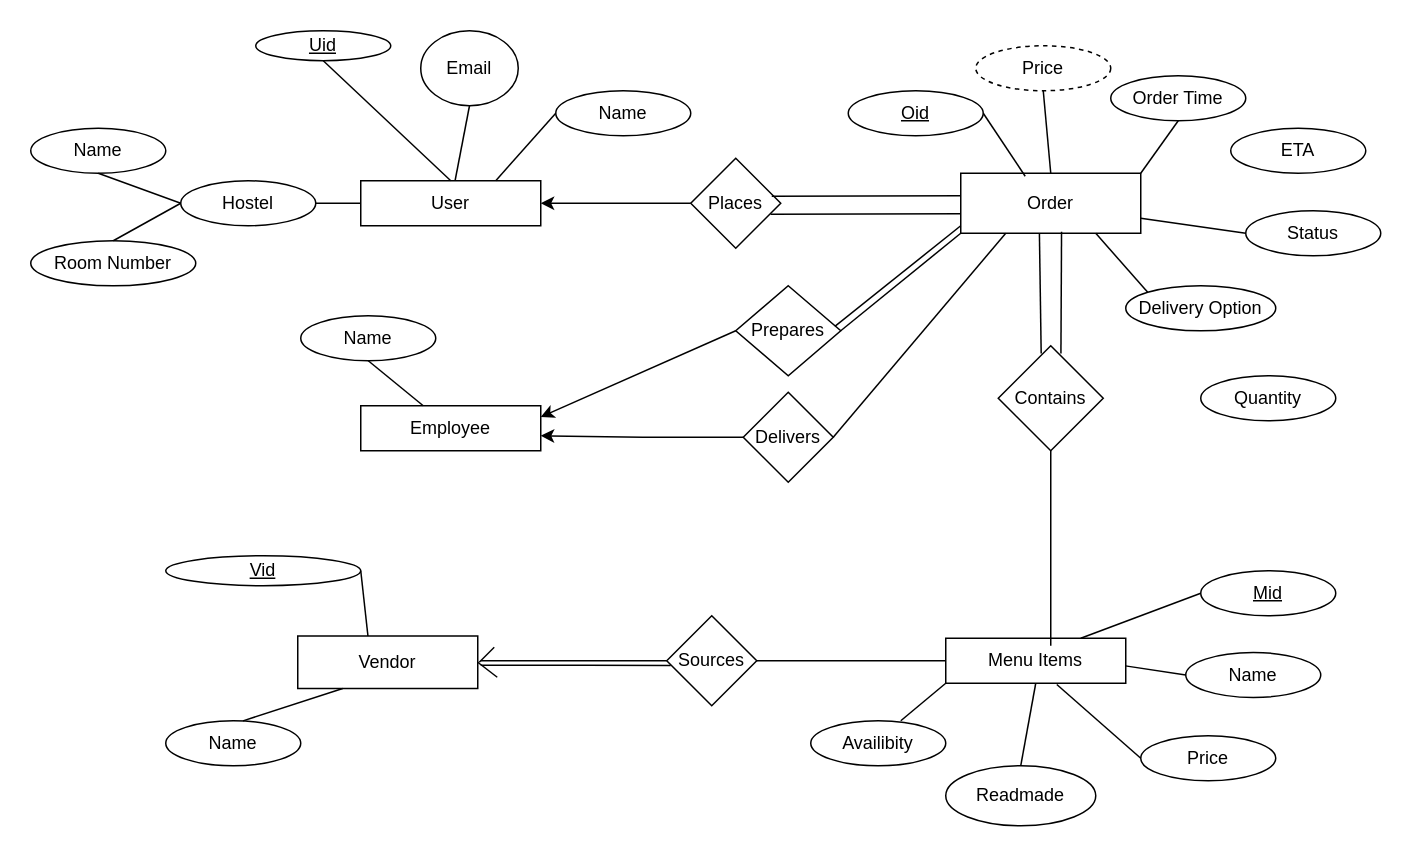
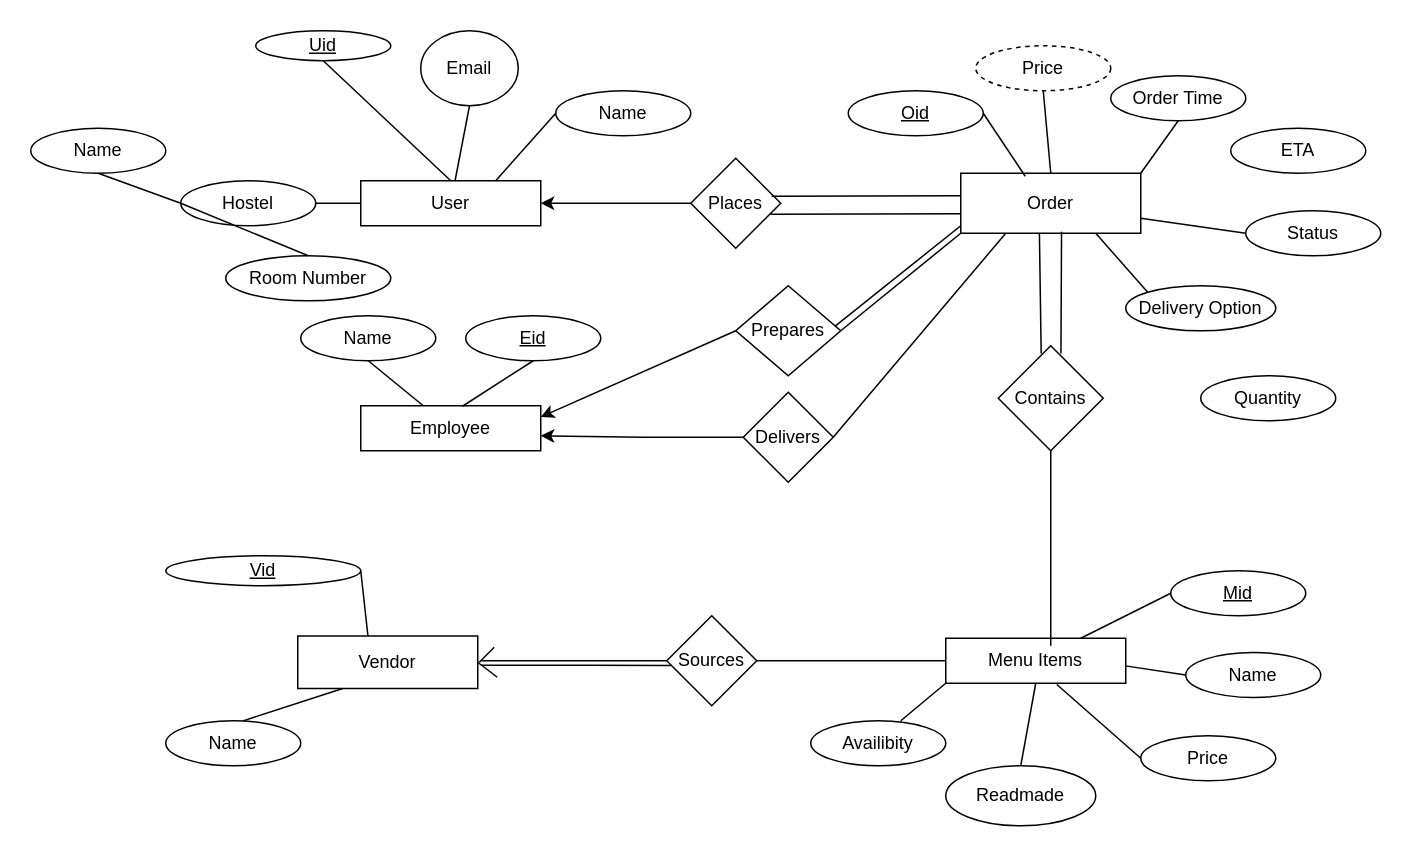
  <mxCell id="0" />
  <mxCell id="1" parent="0" />
  <mxCell id="2" value="User" style="rounded=0;whiteSpace=wrap;html=1;" vertex="1" parent="1"><mxGeometry x="240" y="120" width="120" height="30" as="geometry" /></mxCell>
  <mxCell id="3" value="&lt;u&gt;Uid&lt;/u&gt;" style="ellipse;whiteSpace=wrap;html=1;" vertex="1" parent="1"><mxGeometry x="170" y="20" width="90" height="20" as="geometry" /></mxCell>
  <mxCell id="4" value="Email" style="ellipse;whiteSpace=wrap;html=1;" vertex="1" parent="1"><mxGeometry x="280" y="20" width="65" height="50" as="geometry" /></mxCell>
  <mxCell id="5" value="Name" style="ellipse;whiteSpace=wrap;html=1;" vertex="1" parent="1"><mxGeometry x="370" y="60" width="90" height="30" as="geometry" /></mxCell>
  <mxCell id="6" value="Hostel" style="ellipse;whiteSpace=wrap;html=1;" vertex="1" parent="1"><mxGeometry x="120" y="120" width="90" height="30" as="geometry" /></mxCell>
  <mxCell id="7" value="Name" style="ellipse;whiteSpace=wrap;html=1;" vertex="1" parent="1"><mxGeometry x="20" y="85" width="90" height="30" as="geometry" /></mxCell>
  <mxCell id="8" style="edgeStyle=orthogonalEdgeStyle;rounded=0;orthogonalLoop=1;jettySize=auto;html=1;exitX=0.5;exitY=1;exitDx=0;exitDy=0;" edge="1" parent="1" source="6" target="6"><mxGeometry relative="1" as="geometry" /></mxCell>
- <mxCell id="9" value="Room Number" style="ellipse;whiteSpace=wrap;html=1;" vertex="1" parent="1"><mxGeometry x="20" y="160" width="110" height="30" as="geometry" /></mxCell>
+ <mxCell id="9" value="Room Number" style="ellipse;whiteSpace=wrap;html=1;" vertex="1" parent="1"><mxGeometry x="150" y="170" width="110" height="30" as="geometry" /></mxCell>
  <mxCell id="10" style="edgeStyle=orthogonalEdgeStyle;rounded=0;orthogonalLoop=1;jettySize=auto;html=1;entryX=1;entryY=0.5;entryDx=0;entryDy=0;" edge="1" parent="1" source="11" target="2"><mxGeometry relative="1" as="geometry" /></mxCell>
  <mxCell id="11" value="Places" style="rhombus;whiteSpace=wrap;html=1;" vertex="1" parent="1"><mxGeometry x="460" y="105" width="60" height="60" as="geometry" /></mxCell>
  <mxCell id="12" value="Order" style="rounded=0;whiteSpace=wrap;html=1;" vertex="1" parent="1"><mxGeometry x="640" y="115" width="120" height="40" as="geometry" /></mxCell>
  <mxCell id="13" value="&lt;u&gt;Oid&lt;/u&gt;" style="ellipse;whiteSpace=wrap;html=1;" vertex="1" parent="1"><mxGeometry x="565" y="60" width="90" height="30" as="geometry" /></mxCell>
  <mxCell id="14" value="Price" style="ellipse;whiteSpace=wrap;html=1;dashed=1;" vertex="1" parent="1"><mxGeometry x="650" y="30" width="90" height="30" as="geometry" /></mxCell>
  <mxCell id="15" value="Order Time" style="ellipse;whiteSpace=wrap;html=1;" vertex="1" parent="1"><mxGeometry x="740" y="50" width="90" height="30" as="geometry" /></mxCell>
  <mxCell id="16" value="ETA" style="ellipse;whiteSpace=wrap;html=1;" vertex="1" parent="1"><mxGeometry x="820" y="85" width="90" height="30" as="geometry" /></mxCell>
  <mxCell id="17" value="Delivery Option" style="ellipse;whiteSpace=wrap;html=1;" vertex="1" parent="1"><mxGeometry x="750" y="190" width="100" height="30" as="geometry" /></mxCell>
  <mxCell id="18" value="Status" style="ellipse;whiteSpace=wrap;html=1;" vertex="1" parent="1"><mxGeometry x="830" y="140" width="90" height="30" as="geometry" /></mxCell>
  <mxCell id="19" value="Contains" style="rhombus;whiteSpace=wrap;html=1;" vertex="1" parent="1"><mxGeometry x="665" y="230" width="70" height="70" as="geometry" /></mxCell>
  <mxCell id="20" value="Quantity" style="ellipse;whiteSpace=wrap;html=1;" vertex="1" parent="1"><mxGeometry x="800" y="250" width="90" height="30" as="geometry" /></mxCell>
- <mxCell id="21" value="&lt;u&gt;Mid&lt;/u&gt;" style="ellipse;whiteSpace=wrap;html=1;" vertex="1" parent="1"><mxGeometry x="800" y="380" width="90" height="30" as="geometry" /></mxCell>
+ <mxCell id="21" value="&lt;u&gt;Mid&lt;/u&gt;" style="ellipse;whiteSpace=wrap;html=1;" vertex="1" parent="1"><mxGeometry x="780" y="380" width="90" height="30" as="geometry" /></mxCell>
  <mxCell id="22" value="Menu Items" style="rounded=0;whiteSpace=wrap;html=1;" vertex="1" parent="1"><mxGeometry x="630" y="425" width="120" height="30" as="geometry" /></mxCell>
  <mxCell id="23" value="Name&lt;span style=&quot;color: rgba(0 , 0 , 0 , 0) ; font-family: monospace ; font-size: 0px&quot;&gt;%3CmxGraphModel%3E%3Croot%3E%3CmxCell%20id%3D%220%22%2F%3E%3CmxCell%20id%3D%221%22%20parent%3D%220%22%2F%3E%3CmxCell%20id%3D%222%22%20value%3D%22Name%22%20style%3D%22ellipse%3BwhiteSpace%3Dwrap%3Bhtml%3D1%3B%22%20vertex%3D%221%22%20parent%3D%221%22%3E%3CmxGeometry%20x%3D%22310%22%20y%3D%22200%22%20width%3D%2290%22%20height%3D%2230%22%20as%3D%22geometry%22%2F%3E%3C%2FmxCell%3E%3C%2Froot%3E%3C%2FmxGraphModel%3E&lt;/span&gt;" style="ellipse;whiteSpace=wrap;html=1;" vertex="1" parent="1"><mxGeometry x="790" y="434.5" width="90" height="30" as="geometry" /></mxCell>
  <mxCell id="24" value="Price" style="ellipse;whiteSpace=wrap;html=1;" vertex="1" parent="1"><mxGeometry x="760" y="490" width="90" height="30" as="geometry" /></mxCell>
  <mxCell id="25" value="Readmade" style="ellipse;whiteSpace=wrap;html=1;" vertex="1" parent="1"><mxGeometry x="630" y="510" width="100" height="40" as="geometry" /></mxCell>
  <mxCell id="26" value="Availibity" style="ellipse;whiteSpace=wrap;html=1;" vertex="1" parent="1"><mxGeometry x="540" y="480" width="90" height="30" as="geometry" /></mxCell>
  <mxCell id="27" value="Sources" style="rhombus;whiteSpace=wrap;html=1;" vertex="1" parent="1"><mxGeometry x="444" y="410" width="60" height="60" as="geometry" /></mxCell>
  <mxCell id="28" value="Vendor" style="rounded=0;whiteSpace=wrap;html=1;" vertex="1" parent="1"><mxGeometry x="198" y="423.5" width="120" height="35" as="geometry" /></mxCell>
  <mxCell id="29" value="&lt;u&gt;Vid&lt;/u&gt;" style="ellipse;whiteSpace=wrap;html=1;" vertex="1" parent="1"><mxGeometry x="110" y="370" width="130" height="20" as="geometry" /></mxCell>
  <mxCell id="30" value="Name" style="ellipse;whiteSpace=wrap;html=1;" vertex="1" parent="1"><mxGeometry x="110" y="480" width="90" height="30" as="geometry" /></mxCell>
  <mxCell id="31" value="Employee" style="rounded=0;whiteSpace=wrap;html=1;" vertex="1" parent="1"><mxGeometry x="240" y="270" width="120" height="30" as="geometry" /></mxCell>
  <mxCell id="32" value="Name" style="ellipse;whiteSpace=wrap;html=1;" vertex="1" parent="1"><mxGeometry x="200" y="210" width="90" height="30" as="geometry" /></mxCell>
+ <mxCell id="33" value="&lt;u&gt;Eid&lt;/u&gt;" style="ellipse;whiteSpace=wrap;html=1;" vertex="1" parent="1"><mxGeometry x="310" y="210" width="90" height="30" as="geometry" /></mxCell>
  <mxCell id="34" value="Prepares" style="rhombus;whiteSpace=wrap;html=1;" vertex="1" parent="1"><mxGeometry x="490" y="190" width="70" height="60" as="geometry" /></mxCell>
  <mxCell id="35" style="edgeStyle=orthogonalEdgeStyle;rounded=0;orthogonalLoop=1;jettySize=auto;html=1;" edge="1" parent="1" source="36"><mxGeometry relative="1" as="geometry"><mxPoint x="360" y="290" as="targetPoint" /></mxGeometry></mxCell>
  <mxCell id="36" value="Delivers" style="rhombus;whiteSpace=wrap;html=1;" vertex="1" parent="1"><mxGeometry x="495" y="261" width="60" height="60" as="geometry" /></mxCell>
  <mxCell id="37" value="" style="endArrow=none;html=1;rounded=0;exitX=0.5;exitY=1;exitDx=0;exitDy=0;entryX=0.5;entryY=0;entryDx=0;entryDy=0;" edge="1" parent="1" source="3" target="2"><mxGeometry width="50" height="50" relative="1" as="geometry"><mxPoint x="500" y="280" as="sourcePoint" /><mxPoint x="550" y="230" as="targetPoint" /></mxGeometry></mxCell>
  <mxCell id="38" value="" style="endArrow=none;html=1;rounded=0;entryX=0;entryY=0.5;entryDx=0;entryDy=0;exitX=0.5;exitY=0;exitDx=0;exitDy=0;" edge="1" parent="1" source="9" target="6"><mxGeometry width="50" height="50" relative="1" as="geometry"><mxPoint x="110" y="260" as="sourcePoint" /><mxPoint x="160" y="210" as="targetPoint" /></mxGeometry></mxCell>
  <mxCell id="39" value="" style="endArrow=none;html=1;rounded=0;entryX=0;entryY=0.5;entryDx=0;entryDy=0;exitX=0.5;exitY=1;exitDx=0;exitDy=0;" edge="1" parent="1" source="7" target="6"><mxGeometry width="50" height="50" relative="1" as="geometry"><mxPoint x="110" y="105" as="sourcePoint" /><mxPoint x="160" y="55" as="targetPoint" /></mxGeometry></mxCell>
  <mxCell id="40" value="" style="endArrow=none;html=1;rounded=0;exitX=0.5;exitY=1;exitDx=0;exitDy=0;" edge="1" parent="1" source="4" target="2"><mxGeometry width="50" height="50" relative="1" as="geometry"><mxPoint x="225" y="60" as="sourcePoint" /><mxPoint x="300" y="110" as="targetPoint" /></mxGeometry></mxCell>
  <mxCell id="41" value="" style="endArrow=none;html=1;rounded=0;exitX=0.75;exitY=0;exitDx=0;exitDy=0;entryX=0;entryY=0.5;entryDx=0;entryDy=0;" edge="1" parent="1" source="2" target="5"><mxGeometry width="50" height="50" relative="1" as="geometry"><mxPoint x="235" y="70" as="sourcePoint" /><mxPoint x="320" y="140" as="targetPoint" /></mxGeometry></mxCell>
  <mxCell id="42" value="" style="endArrow=none;html=1;rounded=0;entryX=0;entryY=0.25;entryDx=0;entryDy=0;exitX=0.9;exitY=0.423;exitDx=0;exitDy=0;exitPerimeter=0;" edge="1" parent="1" source="11"><mxGeometry width="50" height="50" relative="1" as="geometry"><mxPoint x="520" y="130" as="sourcePoint" /><mxPoint x="640" y="130" as="targetPoint" /></mxGeometry></mxCell>
  <mxCell id="43" value="" style="endArrow=none;html=1;rounded=0;entryX=0;entryY=0.5;entryDx=0;entryDy=0;exitX=0.887;exitY=0.623;exitDx=0;exitDy=0;exitPerimeter=0;" edge="1" parent="1" source="11"><mxGeometry width="50" height="50" relative="1" as="geometry"><mxPoint x="520" y="142" as="sourcePoint" /><mxPoint x="640" y="142" as="targetPoint" /></mxGeometry></mxCell>
  <mxCell id="44" value="" style="endArrow=none;html=1;rounded=0;exitX=0.358;exitY=0.05;exitDx=0;exitDy=0;entryX=1;entryY=0.5;entryDx=0;entryDy=0;exitPerimeter=0;" edge="1" parent="1" source="12" target="13"><mxGeometry width="50" height="50" relative="1" as="geometry"><mxPoint x="255" y="90" as="sourcePoint" /><mxPoint x="340" y="160" as="targetPoint" /></mxGeometry></mxCell>
  <mxCell id="45" value="" style="endArrow=none;html=1;rounded=0;exitX=0.5;exitY=1;exitDx=0;exitDy=0;entryX=0.5;entryY=0;entryDx=0;entryDy=0;" edge="1" parent="1" source="14" target="12"><mxGeometry width="50" height="50" relative="1" as="geometry"><mxPoint x="265" y="100" as="sourcePoint" /><mxPoint x="350" y="170" as="targetPoint" /></mxGeometry></mxCell>
  <mxCell id="46" value="" style="endArrow=none;html=1;rounded=0;exitX=0.5;exitY=1;exitDx=0;exitDy=0;entryX=1;entryY=0;entryDx=0;entryDy=0;" edge="1" parent="1" source="15" target="12"><mxGeometry width="50" height="50" relative="1" as="geometry"><mxPoint x="275" y="110" as="sourcePoint" /><mxPoint x="360" y="180" as="targetPoint" /></mxGeometry></mxCell>
  <mxCell id="47" value="" style="endArrow=none;html=1;rounded=0;exitX=1;exitY=0.75;exitDx=0;exitDy=0;entryX=0;entryY=0.5;entryDx=0;entryDy=0;" edge="1" parent="1" source="12" target="18"><mxGeometry width="50" height="50" relative="1" as="geometry"><mxPoint x="770" y="145" as="sourcePoint" /><mxPoint x="843.18" y="120.607" as="targetPoint" /></mxGeometry></mxCell>
  <mxCell id="48" value="" style="endArrow=none;html=1;rounded=0;exitX=0.75;exitY=1;exitDx=0;exitDy=0;entryX=0;entryY=0;entryDx=0;entryDy=0;" edge="1" parent="1" source="12" target="17"><mxGeometry width="50" height="50" relative="1" as="geometry"><mxPoint x="780" y="155" as="sourcePoint" /><mxPoint x="853.18" y="130.607" as="targetPoint" /></mxGeometry></mxCell>
  <mxCell id="49" value="" style="endArrow=none;html=1;rounded=0;exitX=0.409;exitY=0.074;exitDx=0;exitDy=0;entryX=0.437;entryY=1.005;entryDx=0;entryDy=0;exitPerimeter=0;entryPerimeter=0;" edge="1" parent="1" source="19" target="12"><mxGeometry width="50" height="50" relative="1" as="geometry"><mxPoint x="790" y="165" as="sourcePoint" /><mxPoint x="863.18" y="140.607" as="targetPoint" /></mxGeometry></mxCell>
  <mxCell id="50" value="" style="endArrow=none;html=1;rounded=0;exitX=0.597;exitY=0.074;exitDx=0;exitDy=0;entryX=0.56;entryY=0.975;entryDx=0;entryDy=0;exitPerimeter=0;entryPerimeter=0;" edge="1" parent="1" source="19" target="12"><mxGeometry width="50" height="50" relative="1" as="geometry"><mxPoint x="800" y="175" as="sourcePoint" /><mxPoint x="873.18" y="150.607" as="targetPoint" /></mxGeometry></mxCell>
  <mxCell id="51" value="" style="endArrow=none;html=1;rounded=0;entryX=0.5;entryY=1;entryDx=0;entryDy=0;" edge="1" parent="1" target="19"><mxGeometry width="50" height="50" relative="1" as="geometry"><mxPoint x="700" y="430" as="sourcePoint" /><mxPoint x="883.18" y="160.607" as="targetPoint" /></mxGeometry></mxCell>
  <mxCell id="52" value="" style="endArrow=none;html=1;rounded=0;exitX=0.75;exitY=0;exitDx=0;exitDy=0;entryX=0;entryY=0.5;entryDx=0;entryDy=0;" edge="1" parent="1" source="22" target="21"><mxGeometry width="50" height="50" relative="1" as="geometry"><mxPoint x="820" y="195" as="sourcePoint" /><mxPoint x="893.18" y="170.607" as="targetPoint" /></mxGeometry></mxCell>
  <mxCell id="53" value="" style="endArrow=none;html=1;rounded=0;exitX=0.998;exitY=0.614;exitDx=0;exitDy=0;entryX=0;entryY=0.5;entryDx=0;entryDy=0;exitPerimeter=0;" edge="1" parent="1" source="22" target="23"><mxGeometry width="50" height="50" relative="1" as="geometry"><mxPoint x="730" y="435" as="sourcePoint" /><mxPoint x="790" y="405" as="targetPoint" /></mxGeometry></mxCell>
  <mxCell id="54" value="" style="endArrow=none;html=1;rounded=0;exitX=0.617;exitY=1.027;exitDx=0;exitDy=0;entryX=0;entryY=0.5;entryDx=0;entryDy=0;exitPerimeter=0;" edge="1" parent="1" source="22" target="24"><mxGeometry width="50" height="50" relative="1" as="geometry"><mxPoint x="740" y="445" as="sourcePoint" /><mxPoint x="800" y="415" as="targetPoint" /></mxGeometry></mxCell>
  <mxCell id="55" value="" style="endArrow=none;html=1;rounded=0;exitX=0.5;exitY=1;exitDx=0;exitDy=0;entryX=0.5;entryY=0;entryDx=0;entryDy=0;" edge="1" parent="1" source="22" target="25"><mxGeometry width="50" height="50" relative="1" as="geometry"><mxPoint x="750" y="455" as="sourcePoint" /><mxPoint x="810" y="425" as="targetPoint" /></mxGeometry></mxCell>
  <mxCell id="56" value="" style="endArrow=none;html=1;rounded=0;exitX=0.667;exitY=0;exitDx=0;exitDy=0;entryX=0;entryY=1;entryDx=0;entryDy=0;exitPerimeter=0;" edge="1" parent="1" source="26" target="22"><mxGeometry width="50" height="50" relative="1" as="geometry"><mxPoint x="760" y="465" as="sourcePoint" /><mxPoint x="820" y="435" as="targetPoint" /></mxGeometry></mxCell>
  <mxCell id="57" value="" style="endArrow=none;html=1;rounded=0;exitX=0;exitY=0.5;exitDx=0;exitDy=0;entryX=1;entryY=0.5;entryDx=0;entryDy=0;" edge="1" parent="1" source="22" target="27"><mxGeometry width="50" height="50" relative="1" as="geometry"><mxPoint x="770" y="475" as="sourcePoint" /><mxPoint x="830" y="445" as="targetPoint" /></mxGeometry></mxCell>
  <mxCell id="58" value="" style="endArrow=none;html=1;rounded=0;entryX=0;entryY=0.5;entryDx=0;entryDy=0;" edge="1" parent="1" target="27"><mxGeometry width="50" height="50" relative="1" as="geometry"><mxPoint x="320" y="440" as="sourcePoint" /><mxPoint x="448.74" y="437.02" as="targetPoint" /></mxGeometry></mxCell>
  <mxCell id="59" value="" style="endArrow=none;html=1;rounded=0;entryX=0.044;entryY=0.587;entryDx=0;entryDy=0;entryPerimeter=0;" edge="1" parent="1"><mxGeometry width="50" height="50" relative="1" as="geometry"><mxPoint x="320" y="443" as="sourcePoint" /><mxPoint x="446.64" y="443.22" as="targetPoint" /><Array as="points"><mxPoint x="390" y="443" /></Array></mxGeometry></mxCell>
  <mxCell id="60" value="" style="endArrow=none;html=1;rounded=0;exitX=0.75;exitY=0;exitDx=0;exitDy=0;" edge="1" parent="1"><mxGeometry width="50" height="50" relative="1" as="geometry"><mxPoint x="319" y="441" as="sourcePoint" /><mxPoint x="329" y="431" as="targetPoint" /><Array as="points"><mxPoint x="319" y="441" /></Array></mxGeometry></mxCell>
  <mxCell id="61" value="" style="endArrow=none;html=1;rounded=0;exitX=1;exitY=0.5;exitDx=0;exitDy=0;" edge="1" parent="1" source="28"><mxGeometry width="50" height="50" relative="1" as="geometry"><mxPoint x="326" y="481" as="sourcePoint" /><mxPoint x="331" y="451" as="targetPoint" /></mxGeometry></mxCell>
  <mxCell id="62" value="" style="endArrow=none;html=1;rounded=0;exitX=0.39;exitY=0;exitDx=0;exitDy=0;entryX=1;entryY=0.5;entryDx=0;entryDy=0;exitPerimeter=0;" edge="1" parent="1" source="28" target="29"><mxGeometry width="50" height="50" relative="1" as="geometry"><mxPoint x="390" y="490" as="sourcePoint" /><mxPoint x="450" y="460" as="targetPoint" /></mxGeometry></mxCell>
  <mxCell id="63" value="" style="endArrow=none;html=1;rounded=0;exitX=0.25;exitY=1;exitDx=0;exitDy=0;entryX=0.572;entryY=0.002;entryDx=0;entryDy=0;entryPerimeter=0;" edge="1" parent="1" source="28" target="30"><mxGeometry width="50" height="50" relative="1" as="geometry"><mxPoint x="400" y="500" as="sourcePoint" /><mxPoint x="460" y="470" as="targetPoint" /></mxGeometry></mxCell>
+ <mxCell id="64" value="" style="endArrow=none;html=1;rounded=0;exitX=0.565;exitY=0.011;exitDx=0;exitDy=0;entryX=0.5;entryY=1;entryDx=0;entryDy=0;exitPerimeter=0;" edge="1" parent="1" source="31" target="33"><mxGeometry width="50" height="50" relative="1" as="geometry"><mxPoint x="410" y="510" as="sourcePoint" /><mxPoint x="470" y="480" as="targetPoint" /></mxGeometry></mxCell>
  <mxCell id="65" value="" style="endArrow=none;html=1;rounded=0;entryX=0.5;entryY=1;entryDx=0;entryDy=0;" edge="1" parent="1" source="31" target="32"><mxGeometry width="50" height="50" relative="1" as="geometry"><mxPoint x="420" y="520" as="sourcePoint" /><mxPoint x="480" y="490" as="targetPoint" /></mxGeometry></mxCell>
  <mxCell id="66" value="" style="endArrow=none;html=1;rounded=0;exitX=1;exitY=0.5;exitDx=0;exitDy=0;entryX=0;entryY=0.5;entryDx=0;entryDy=0;" edge="1" parent="1" source="6" target="2"><mxGeometry width="50" height="50" relative="1" as="geometry"><mxPoint x="430" y="530" as="sourcePoint" /><mxPoint x="490" y="500" as="targetPoint" /></mxGeometry></mxCell>
  <mxCell id="67" value="" style="endArrow=classic;html=1;rounded=0;entryX=1;entryY=0.25;entryDx=0;entryDy=0;exitX=0;exitY=0.5;exitDx=0;exitDy=0;" edge="1" parent="1" source="34" target="31"><mxGeometry width="50" height="50" relative="1" as="geometry"><mxPoint x="410" y="230" as="sourcePoint" /><mxPoint x="460" y="180" as="targetPoint" /></mxGeometry></mxCell>
  <mxCell id="68" value="" style="endArrow=none;html=1;rounded=0;exitX=1;exitY=0.5;exitDx=0;exitDy=0;entryX=0;entryY=1;entryDx=0;entryDy=0;" edge="1" parent="1" source="34" target="12"><mxGeometry width="50" height="50" relative="1" as="geometry"><mxPoint x="450" y="550" as="sourcePoint" /><mxPoint x="510" y="520" as="targetPoint" /></mxGeometry></mxCell>
  <mxCell id="69" value="" style="endArrow=none;html=1;rounded=0;exitX=1;exitY=0.5;exitDx=0;exitDy=0;entryX=0.25;entryY=1;entryDx=0;entryDy=0;" edge="1" parent="1" source="36" target="12"><mxGeometry width="50" height="50" relative="1" as="geometry"><mxPoint x="460" y="560" as="sourcePoint" /><mxPoint x="520" y="530" as="targetPoint" /></mxGeometry></mxCell>
  <mxCell id="70" value="" style="endArrow=none;html=1;rounded=0;entryX=0;entryY=1;entryDx=0;entryDy=0;exitX=0.944;exitY=0.451;exitDx=0;exitDy=0;exitPerimeter=0;" edge="1" parent="1" source="34"><mxGeometry width="50" height="50" relative="1" as="geometry"><mxPoint x="560" y="220" as="sourcePoint" /><mxPoint x="640" y="150" as="targetPoint" /></mxGeometry></mxCell>
